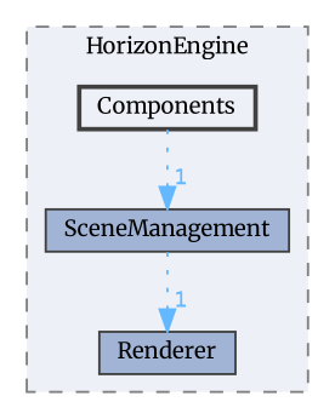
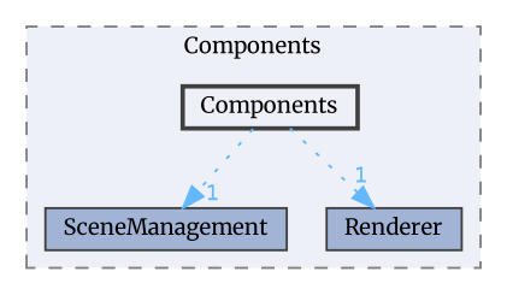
  digraph {
    compound=true
    fontname=Merriweather
    node [color=grey25 fillcolor="#a2b4d6" fontname=Merriweather fontsize=10 shape=box style=filled]
    edge [color=steelblue1 fontcolor=steelblue1 fontname=Merriweather fontsize=10 headlabel=1 labeldistance=1.5 labelfontname=Helvetica labelfontsize=10 style=dotted]
    n1 [height=0.2 label=SceneManagement width=0.4]
    n2 [height=0.2 label=Renderer width=0.4]
    n3 [fillcolor="#edf0f7" height=0.2 label=Components style="filled,bold" width=0.4]
    subgraph cluster_1 {
      bgcolor="#edf0f7"
      fontsize=10
-     label=HorizonEngine
+     label=Components
      pencolor=grey50
      style="filled,dashed"
      n1
      n2
      n3
    }
    n3 -> n1
-   n1 -> n2
+   n3 -> n2
  }
